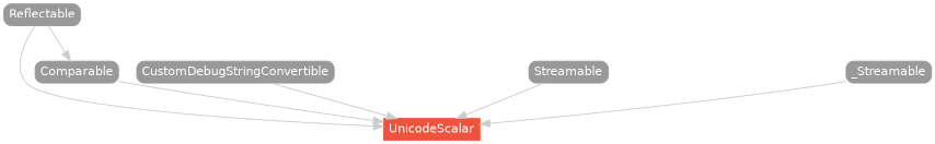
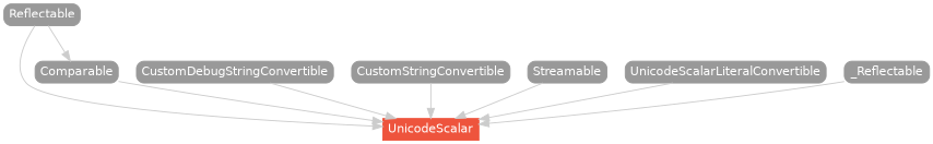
  strict digraph {
    node [color="#999999" fillcolor="#999999" fontcolor=white fontname=Helvetica fontsize=12 margin="0.07,0.05" shape=box style="filled,rounded"]
    edge [color="#cccccc"]
    UnicodeScalar [color="#ee543d" fillcolor="#ee543d" height=0.3 style=filled]
    Comparable [height=0.3]
    CustomDebugStringConvertible [height=0.3]
+   CustomStringConvertible [height=0.3]
    n5 [height=0.3 label=Reflectable]
    Streamable [height=0.3]
-   _Reflectable [height=0.3 label=_Streamable]
+   UnicodeScalarLiteralConvertible [height=0.3]
+   _Reflectable [height=0.3]
    subgraph sub_1 {
      rank=max
      UnicodeScalar
    }
    Comparable -> UnicodeScalar
    CustomDebugStringConvertible -> UnicodeScalar
+   CustomStringConvertible -> UnicodeScalar
    n5 -> UnicodeScalar
    n5 -> Comparable
    Streamable -> UnicodeScalar
+   UnicodeScalarLiteralConvertible -> UnicodeScalar
    _Reflectable -> UnicodeScalar
  }
